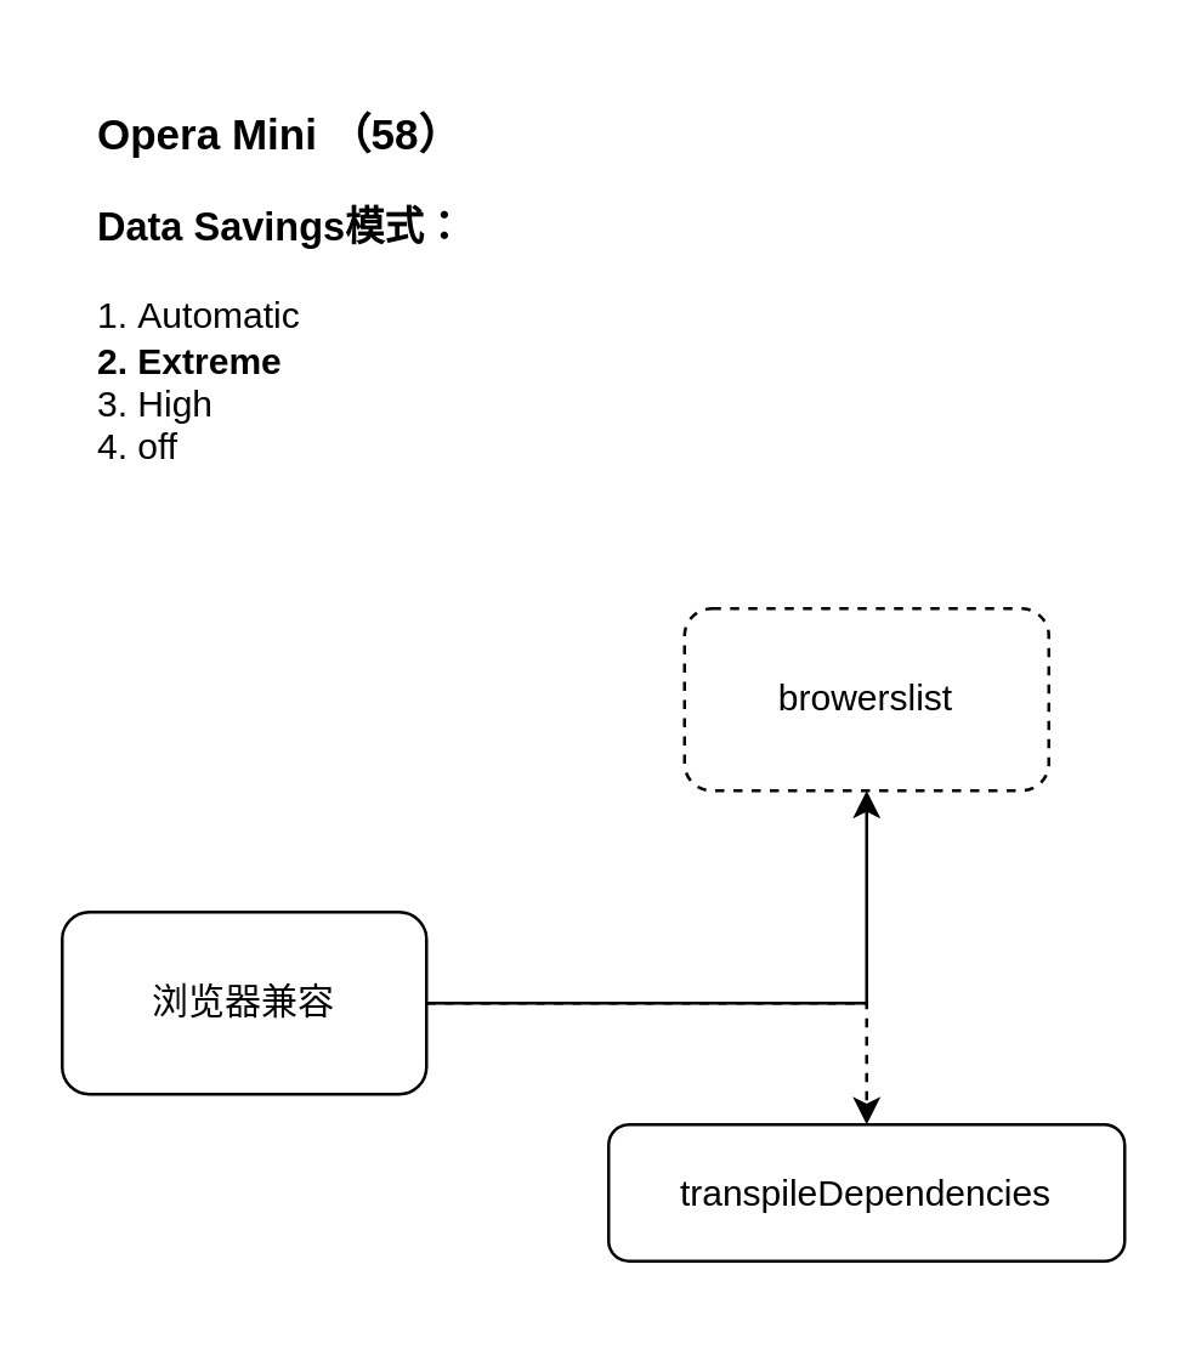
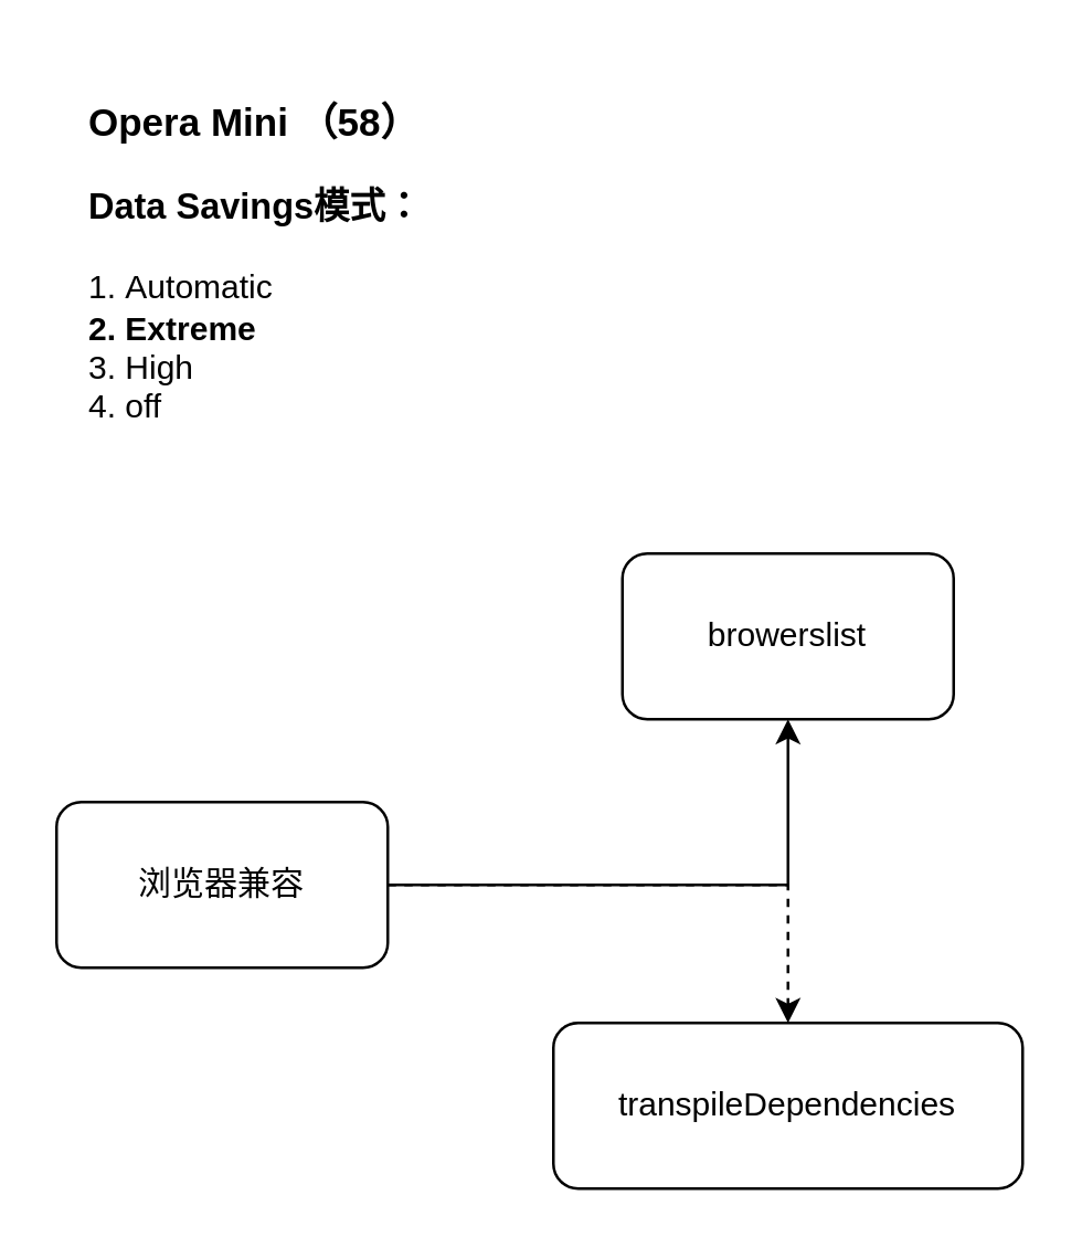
  <mxCell id="0" />
  <mxCell id="1" parent="0" />
  <mxCell id="2" value="&lt;b&gt;&lt;font style=&quot;font-size: 14px;&quot;&gt;Opera Mini （58）&lt;/font&gt;&lt;/b&gt;&lt;br&gt;&lt;br&gt;&lt;b&gt;&lt;font style=&quot;font-size: 13px;&quot;&gt;Data Savings模式：&lt;br&gt;&lt;/font&gt;&lt;/b&gt;&lt;br&gt;1. Automatic&lt;br&gt;&lt;b&gt;2. Extreme&lt;/b&gt;&lt;br&gt;3. High&lt;br&gt;4. off" style="text;html=1;strokeColor=none;fillColor=none;align=left;verticalAlign=middle;whiteSpace=wrap;rounded=0;" vertex="1" parent="1"><mxGeometry x="30" y="20" width="200" height="150" as="geometry" /></mxCell>
  <mxCell id="3" value="" style="edgeStyle=orthogonalEdgeStyle;rounded=0;orthogonalLoop=1;jettySize=auto;html=1;" edge="1" parent="1" source="5" target="6"><mxGeometry relative="1" as="geometry" /></mxCell>
  <mxCell id="4" value="" style="edgeStyle=orthogonalEdgeStyle;rounded=0;orthogonalLoop=1;jettySize=auto;html=1;dashed=1;" edge="1" parent="1" source="5" target="7"><mxGeometry relative="1" as="geometry" /></mxCell>
- <mxCell id="5" value="浏览器兼容" style="rounded=1;whiteSpace=wrap;html=1;" vertex="1" parent="1"><mxGeometry x="20" y="300" width="120" height="60" as="geometry" /></mxCell>
- <mxCell id="6" value="browerslist" style="rounded=1;whiteSpace=wrap;html=1;dashed=1;" vertex="1" parent="1"><mxGeometry x="225" y="200" width="120" height="60" as="geometry" /></mxCell>
- <mxCell id="7" value="transpileDependencies" style="rounded=1;whiteSpace=wrap;html=1;" vertex="1" parent="1"><mxGeometry x="200" y="370" width="170" height="45" as="geometry" /></mxCell>
+ <mxCell id="5" value="浏览器兼容" style="rounded=1;whiteSpace=wrap;html=1;" vertex="1" parent="1"><mxGeometry x="20" y="290" width="120" height="60" as="geometry" /></mxCell>
+ <mxCell id="6" value="browerslist" style="rounded=1;whiteSpace=wrap;html=1;" vertex="1" parent="1"><mxGeometry x="225" y="200" width="120" height="60" as="geometry" /></mxCell>
+ <mxCell id="7" value="transpileDependencies" style="rounded=1;whiteSpace=wrap;html=1;" vertex="1" parent="1"><mxGeometry x="200" y="370" width="170" height="60" as="geometry" /></mxCell>
